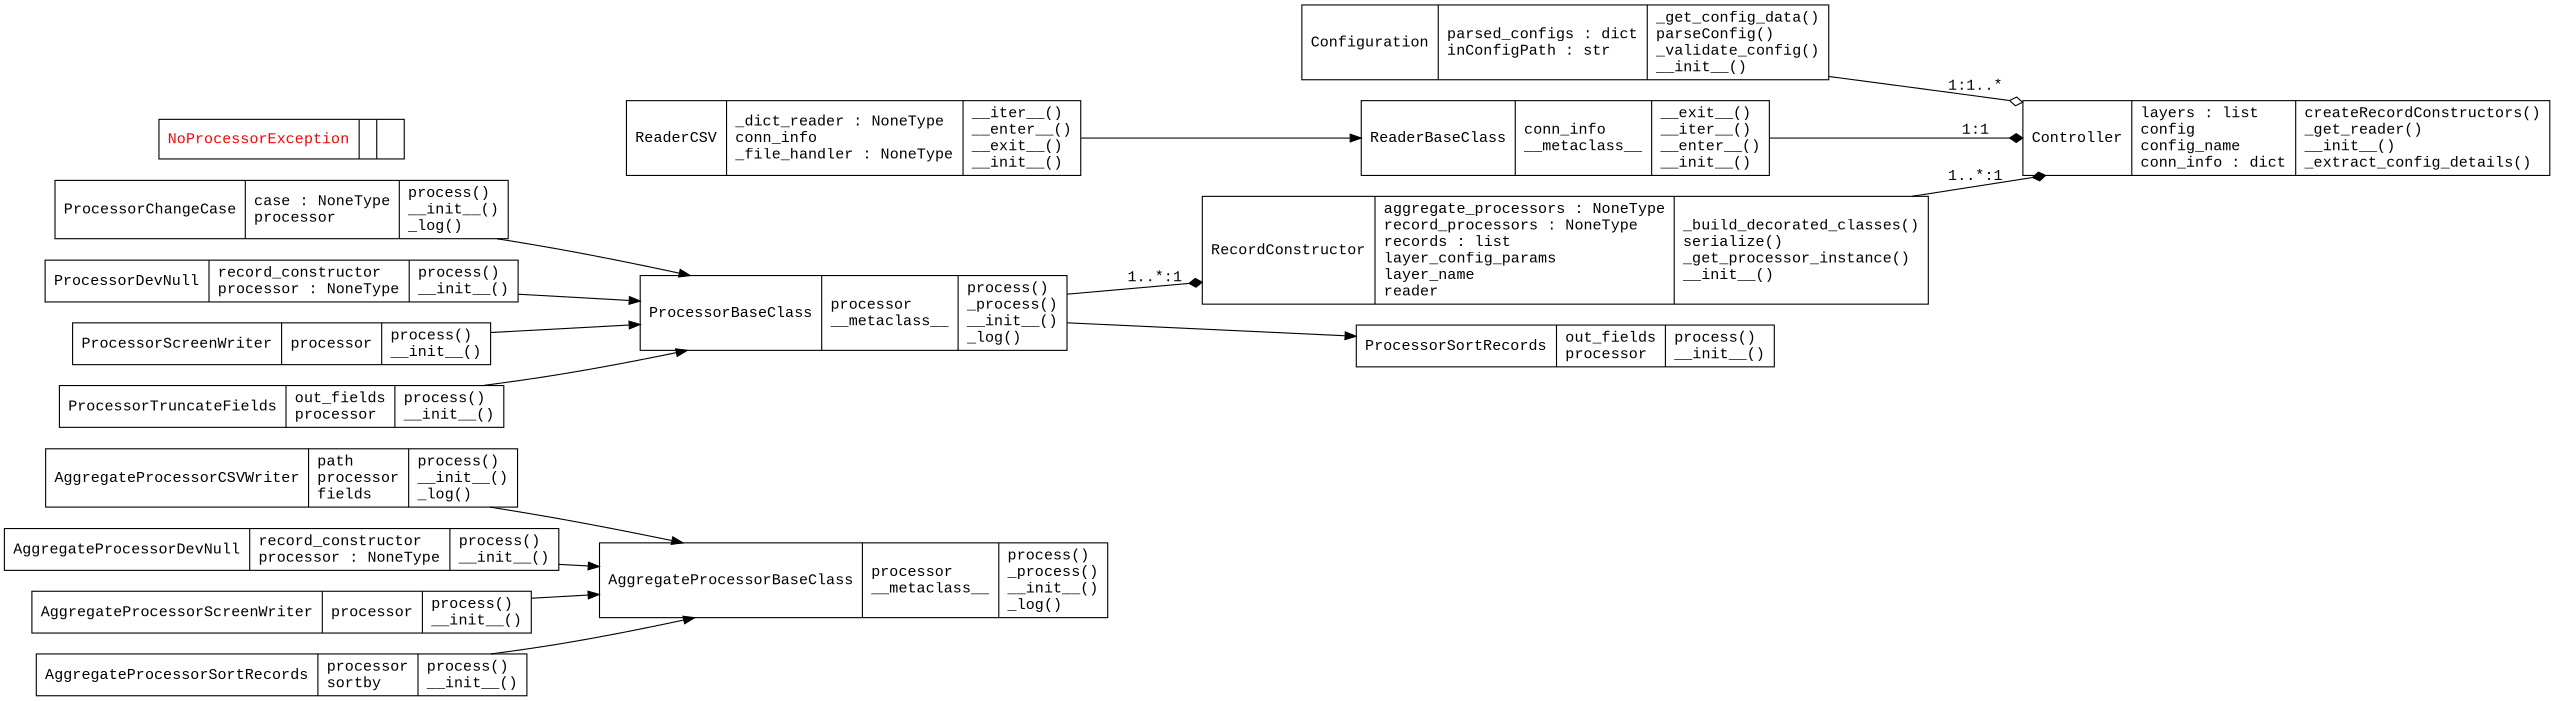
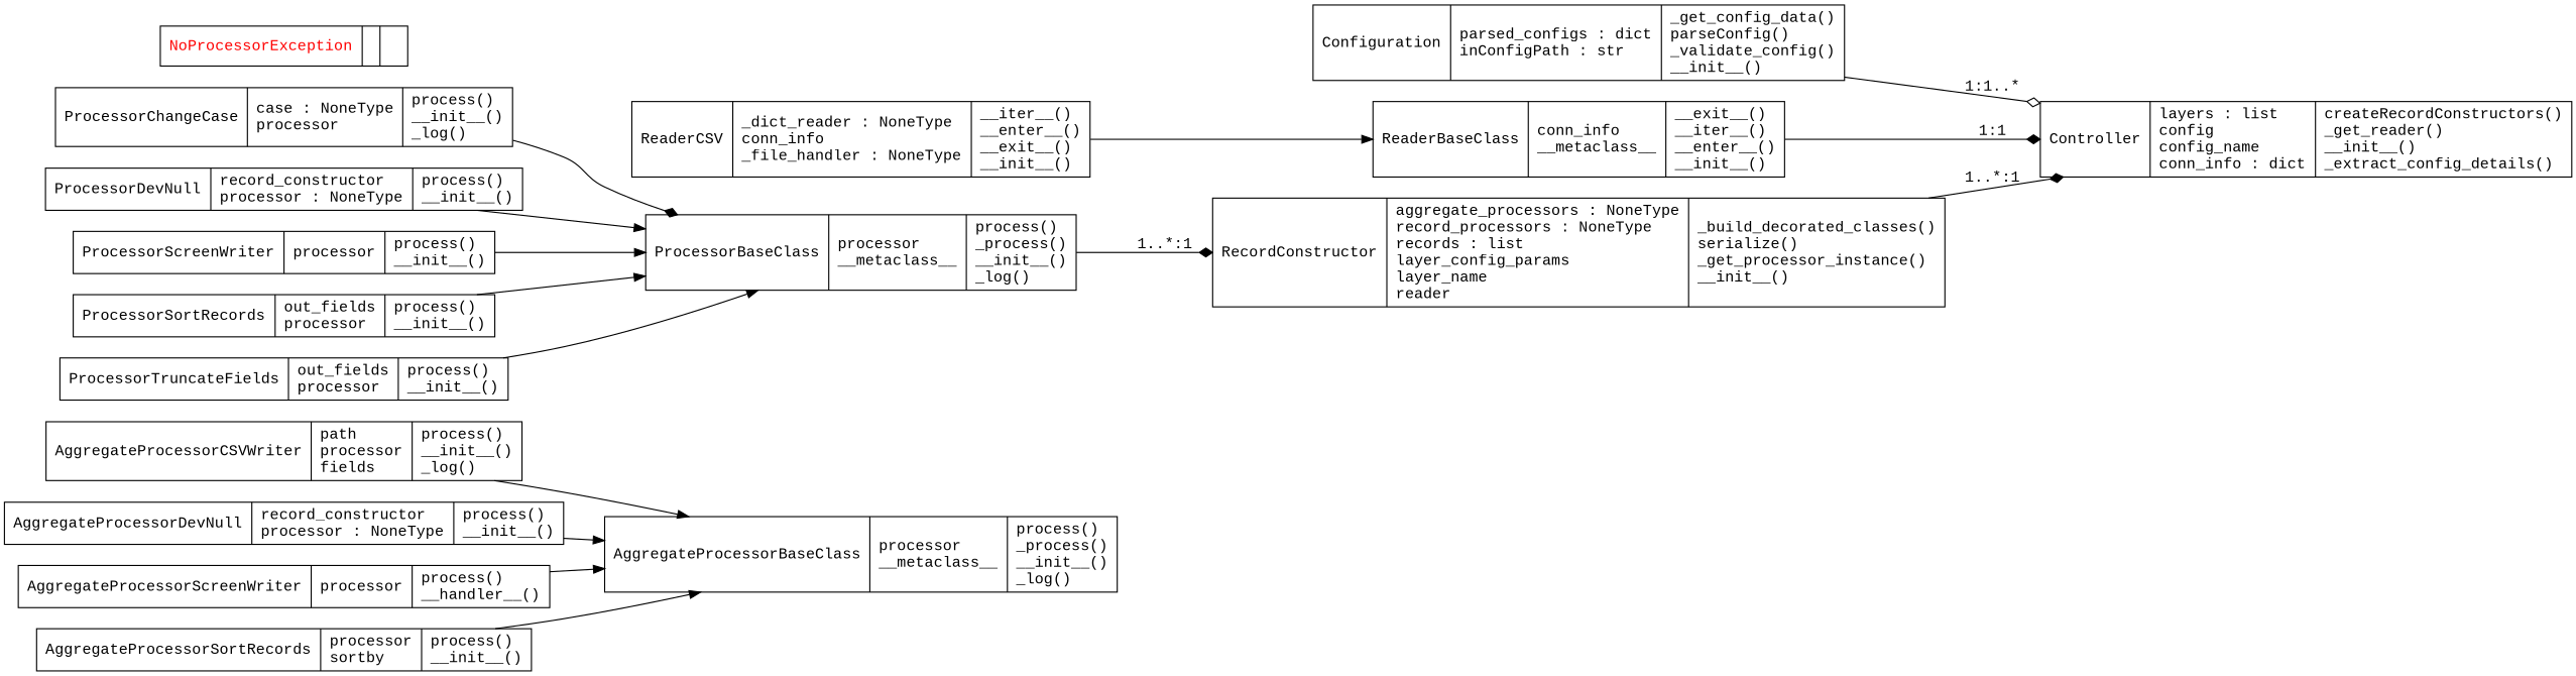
  digraph {
    fontname="Liberation Mono"
    rankdir=LR
    node [fontname="Liberation Mono" shape=record]
    edge [arrowtail=none fontname="Liberation Mono"]
    n1 [label="{AggregateProcessorBaseClass|processor\l__metaclass__\l|process()\l_process()\l__init__()\l_log()\l}"]
    n2 [label="{RecordConstructor|aggregate_processors : NoneType\lrecord_processors : NoneType\lrecords : list\llayer_config_params\llayer_name\lreader\l|_build_decorated_classes()\lserialize()\l_get_processor_instance()\l__init__()\l}"]
    n3 [label="{Controller|layers : list\lconfig\lconfig_name\lconn_info : dict\l|createRecordConstructors()\l_get_reader()\l__init__()\l_extract_config_details()\l}"]
    n4 [label="{AggregateProcessorCSVWriter|path\lprocessor\lfields\l|process()\l__init__()\l_log()\l}"]
    n5 [label="{AggregateProcessorDevNull|record_constructor\lprocessor : NoneType\l|process()\l__init__()\l}"]
-   n6 [label="{AggregateProcessorScreenWriter|processor\l|process()\l__init__()\l}"]
+   n6 [label="{AggregateProcessorScreenWriter|processor\l|process()\l__handler__()\l}"]
    n7 [label="{AggregateProcessorSortRecords|processor\lsortby\l|process()\l__init__()\l}"]
    n8 [label="{Configuration|parsed_configs : dict\linConfigPath : str\l|_get_config_data()\lparseConfig()\l_validate_config()\l__init__()\l}"]
    n9 [fontcolor=red label="{NoProcessorException|\l|}"]
    n10 [label="{ProcessorBaseClass|processor\l__metaclass__\l|process()\l_process()\l__init__()\l_log()\l}"]
    n11 [label="{ProcessorChangeCase|case : NoneType\lprocessor\l|process()\l__init__()\l_log()\l}"]
    n12 [label="{ProcessorDevNull|record_constructor\lprocessor : NoneType\l|process()\l__init__()\l}"]
    n13 [label="{ProcessorScreenWriter|processor\l|process()\l__init__()\l}"]
    n14 [label="{ProcessorSortRecords|out_fields\lprocessor\l|process()\l__init__()\l}"]
    n15 [label="{ProcessorTruncateFields|out_fields\lprocessor\l|process()\l__init__()\l}"]
    n16 [label="{ReaderBaseClass|conn_info\l__metaclass__\l|__exit__()\l__iter__()\l__enter__()\l__init__()\l}"]
    n17 [label="{ReaderCSV|_dict_reader : NoneType\lconn_info\l_file_handler : NoneType\l|__iter__()\l__enter__()\l__exit__()\l__init__()\l}"]
    n2 -> n3 [arrowhead=diamond label="1..*:1"]
    n4 -> n1
    n5 -> n1
    n6 -> n1
    n7 -> n1
    n8 -> n3 [arrowhead=odiamond label="1:1..*"]
    n10 -> n2 [arrowhead=diamond label="1..*:1"]
-   n11 -> n10
+   n11 -> n10 [arrowhead=diamond]
    n12 -> n10
    n13 -> n10
-   n10 -> n14
+   n14 -> n10
    n15 -> n10
    n16 -> n3 [arrowhead=diamond label="1:1"]
    n17 -> n16
  }
